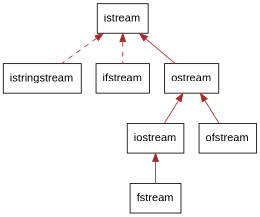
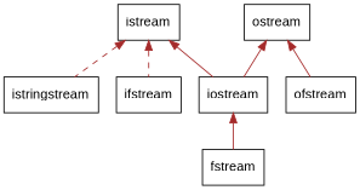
  digraph {
    fontname="Liberation Sans"
    node [font=Handlee fontname="Liberation Sans" shape=record]
    edge [color=brown dir=back fontname="Liberation Sans" style=solid]
    n1 [label=istream]
    n2 [label=istringstream]
    n3 [label=ifstream]
    n4 [label=iostream]
    n5 [label=fstream]
    n6 [label=ostream]
    n7 [label=ofstream]
    n1 -> n2 [style=dashed]
    n1 -> n3 [style=dashed]
-   n1 -> n6
+   n1 -> n4
    n4 -> n5
    n6 -> n4
    n6 -> n7
  }
